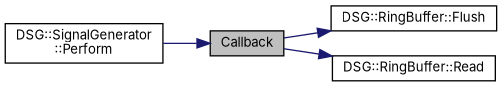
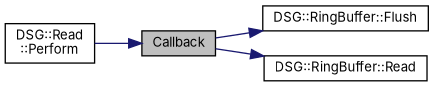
  digraph {
    fontname=Inter
    rankdir=LR
    node [color=black fillcolor=white fontname=Inter fontsize=10 shape=record style=filled]
    edge [color=midnightblue fontname=Inter fontsize=10 labelfontname=Helvetica labelfontsize=10 style=solid]
    n1 [fillcolor=grey75 fontcolor=black height=0.2 label=Callback width=0.4]
    n2 [height=0.2 label="DSG::RingBuffer::Flush" width=0.4]
    n3 [height=0.2 label="DSG::RingBuffer::Read" width=0.4]
-   n4 [height=0.2 label="DSG::SignalGenerator\l::Perform" width=0.4]
+   n4 [height=0.2 label="DSG::Read\l::Perform" width=0.4]
    n1 -> n2
    n1 -> n3
    n4 -> n1
  }
